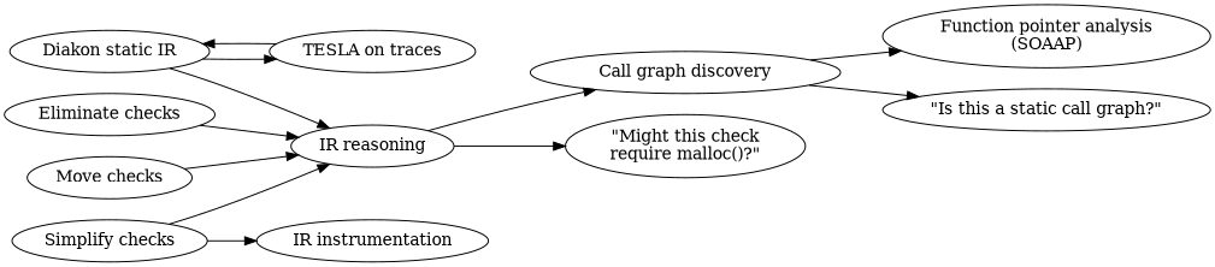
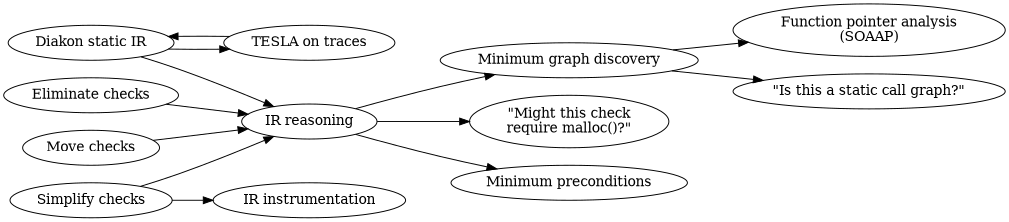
  digraph {
    rankdir=LR
-   n1 [label="Call graph discovery"]
+   n1 [label="Minimum graph discovery"]
    n2 [label="Function pointer analysis\n(SOAAP)"]
    n3 [label="\"Is this a static call graph?\""]
    n4 [label="Diakon static IR"]
    n5 [label="IR reasoning"]
    n6 [label="TESLA on traces"]
    n7 [label="\"Might this check\nrequire malloc()?\""]
+   n8 [label="Minimum preconditions"]
    n9 [label="Eliminate checks"]
    n10 [label="IR instrumentation"]
    n11 [label="Move checks"]
    n12 [label="Simplify checks"]
    n1 -> n2
    n1 -> n3
    n4 -> n5
    n4 -> n6
    n5 -> n1
    n5 -> n7
+   n5 -> n8
    n6 -> n4
    n9 -> n5
    n11 -> n5
    n12 -> n5
    n12 -> n10
  }
